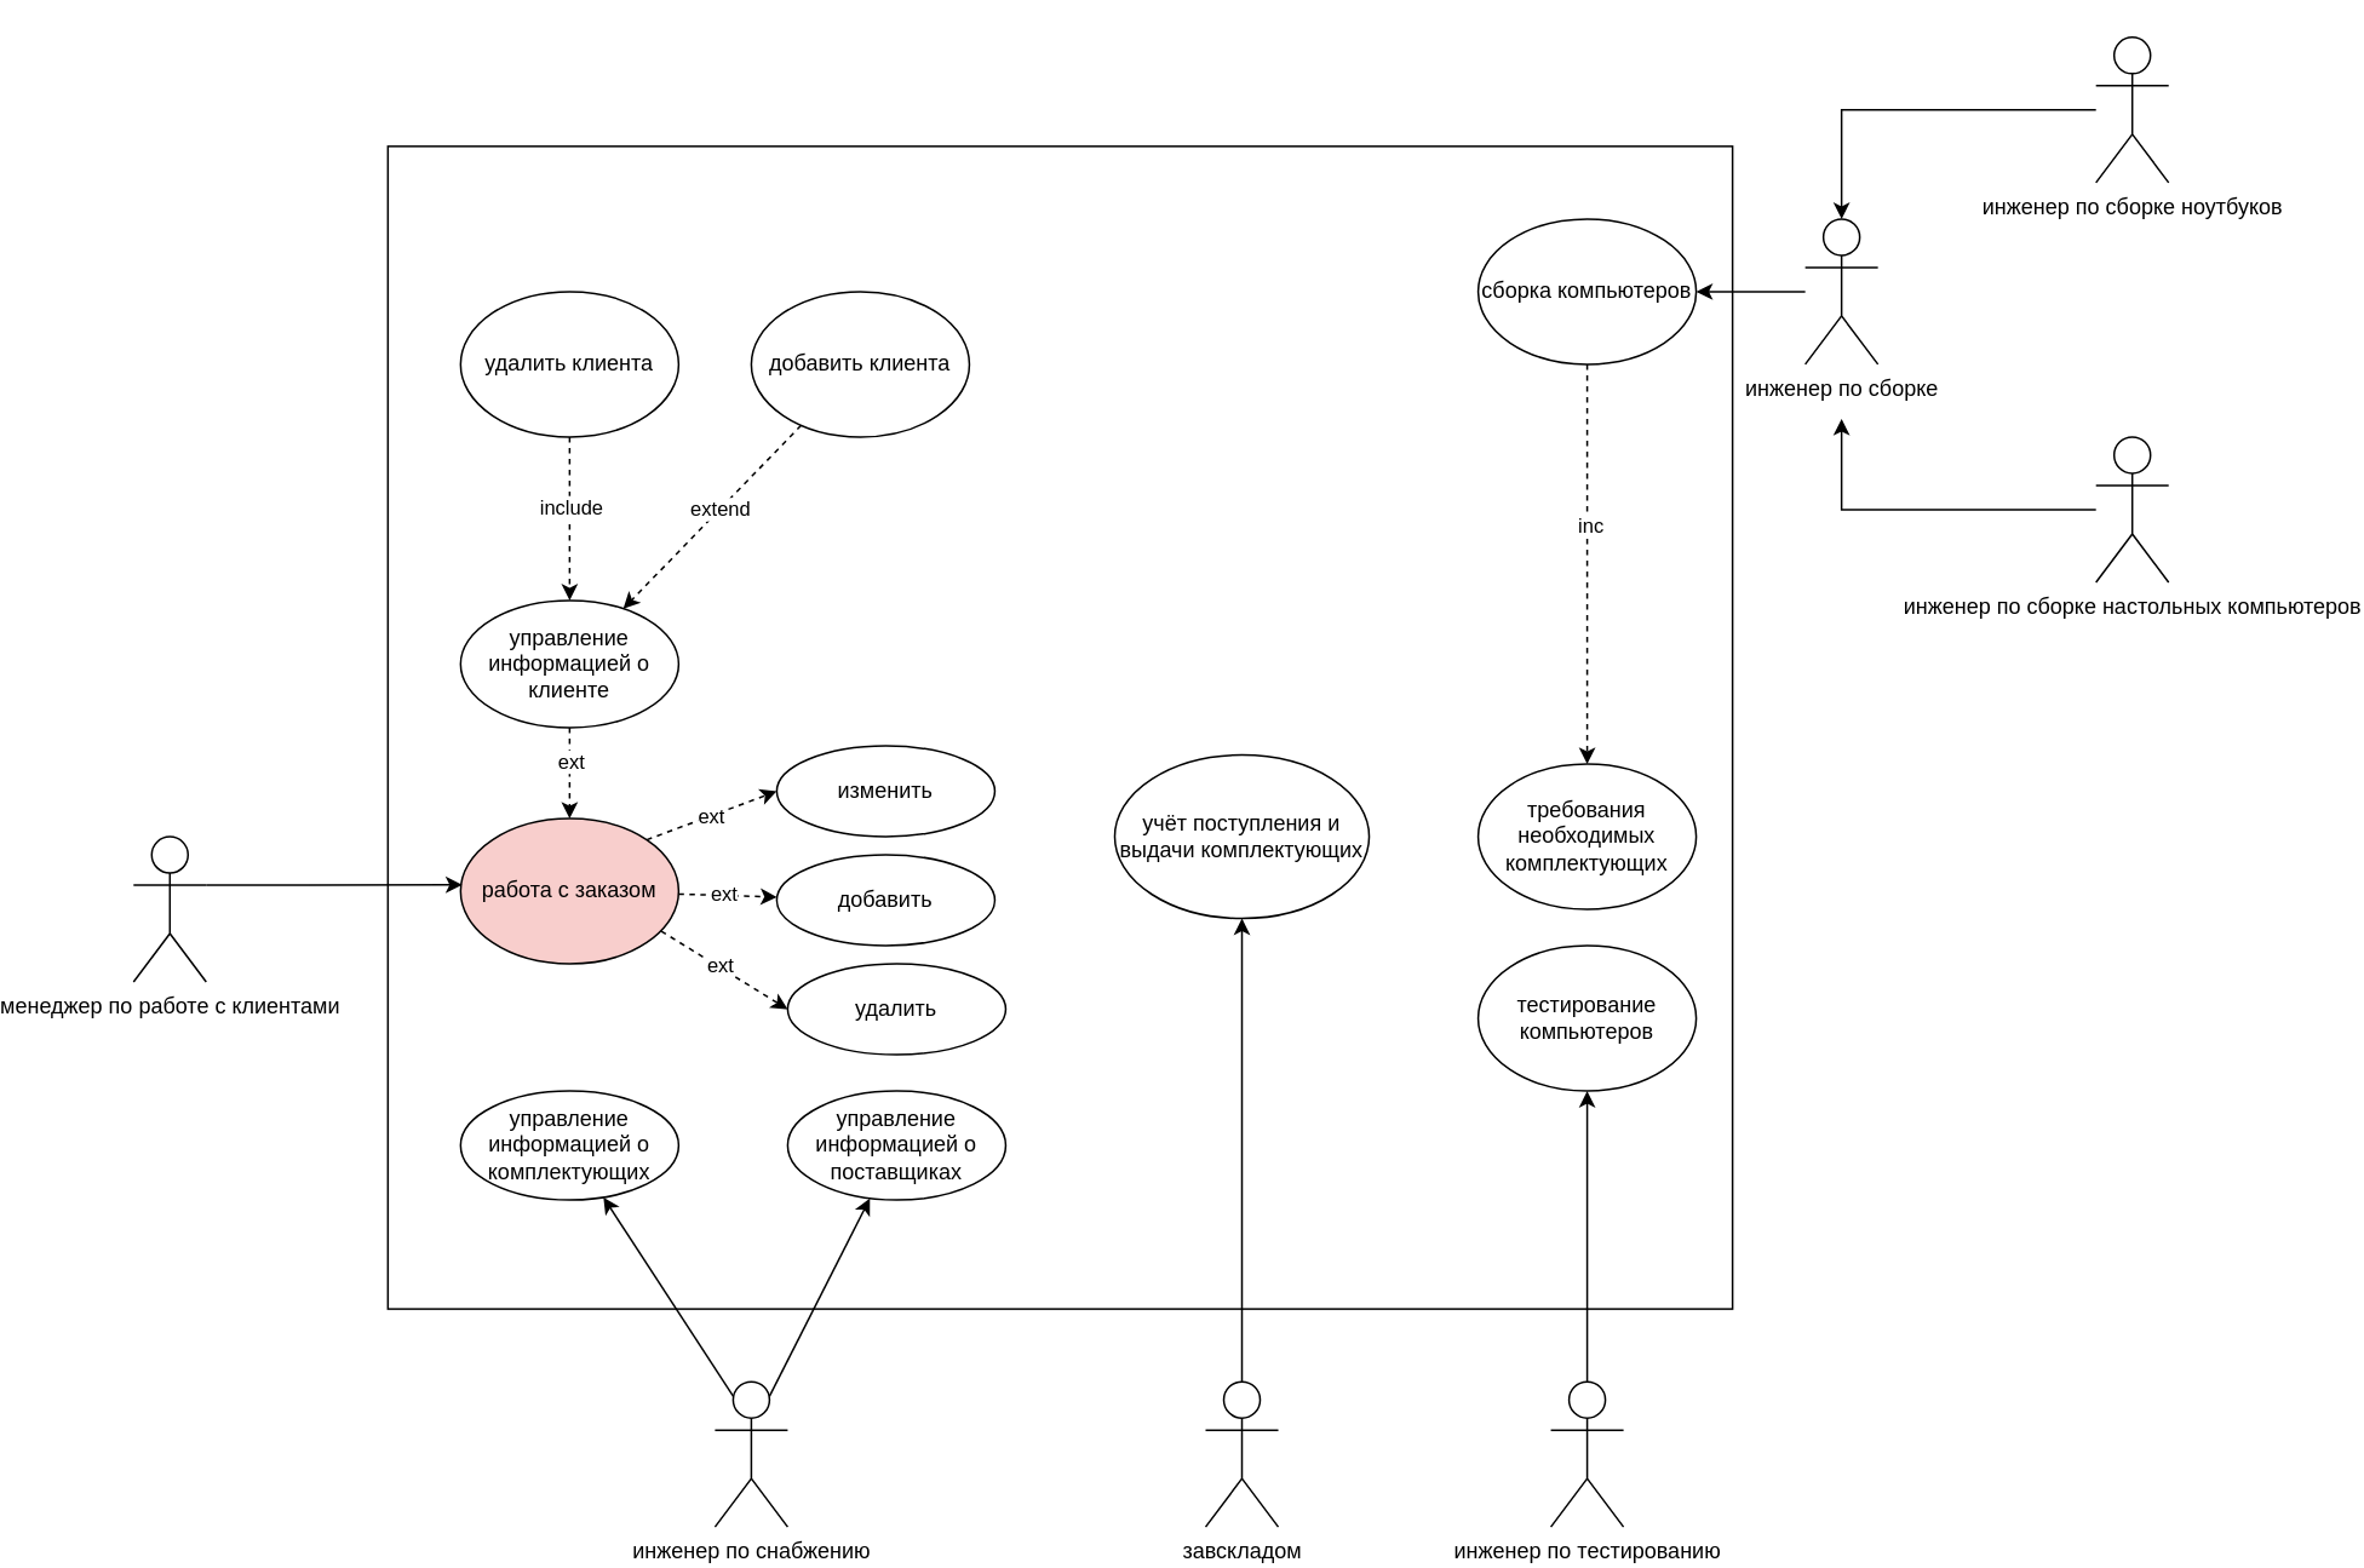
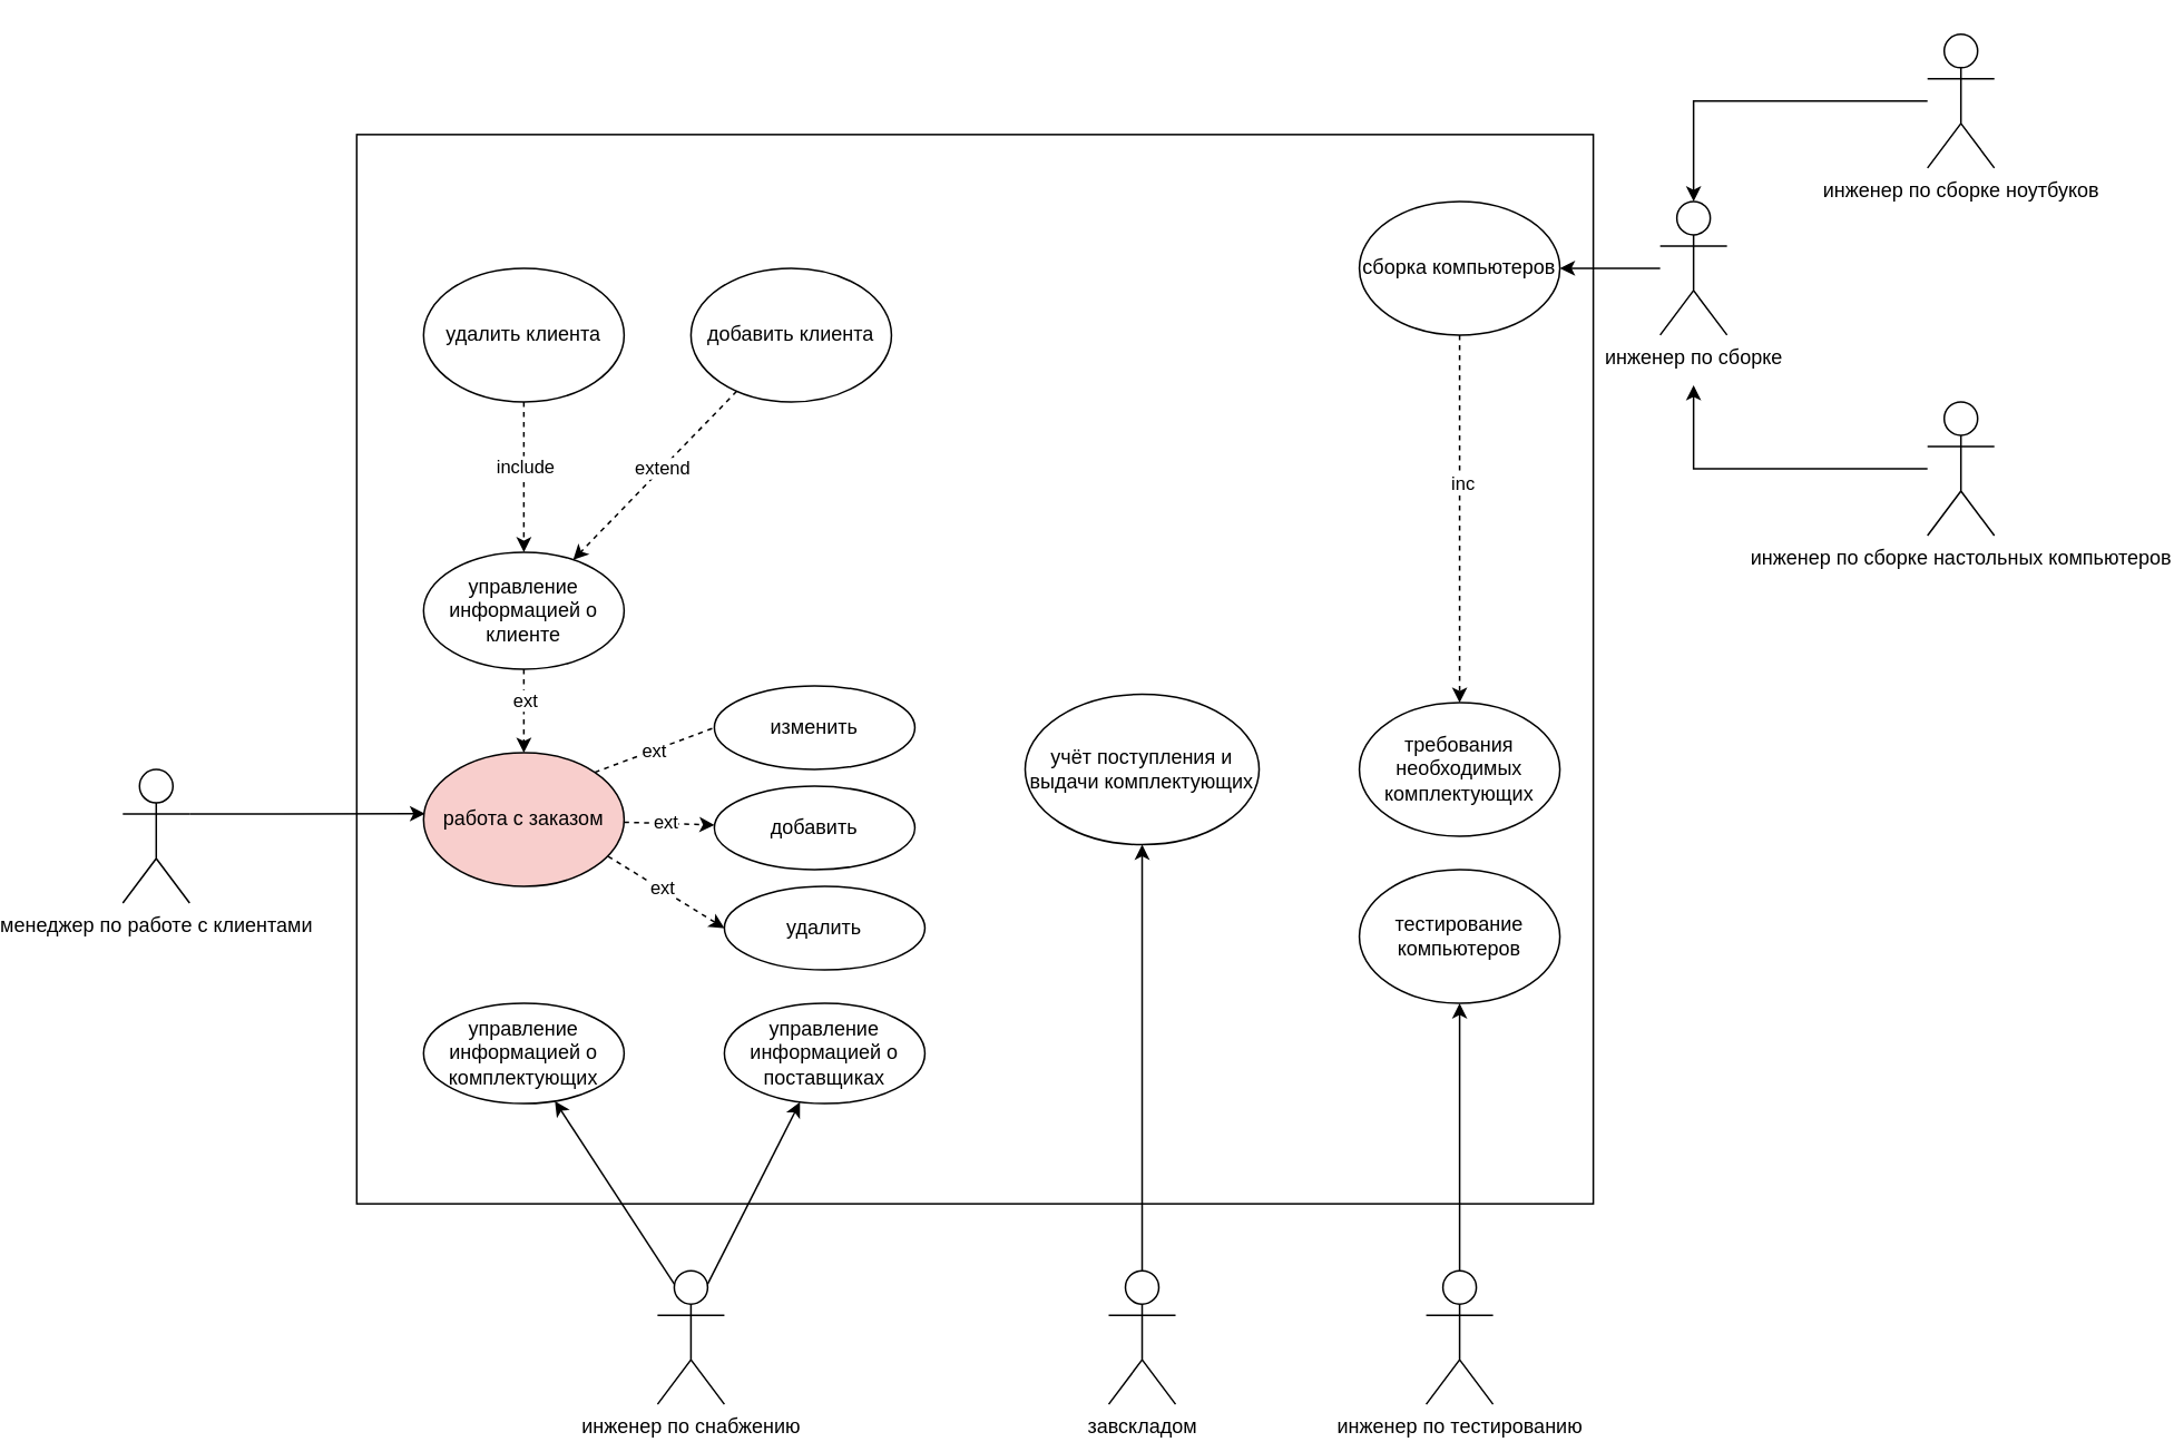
  <mxCell id="0" />
  <mxCell id="1" parent="0" />
  <mxCell id="2" value="" style="rounded=0;whiteSpace=wrap;html=1;" parent="1" vertex="1"><mxGeometry x="160" y="80" width="740" height="640" as="geometry" /></mxCell>
  <mxCell id="3" value="менеджер по работе с клиентами" style="shape=umlActor;verticalLabelPosition=bottom;verticalAlign=top;html=1;outlineConnect=0;" parent="1" vertex="1"><mxGeometry y="460" width="40" height="80" as="geometry" x="20" /></mxCell>
  <mxCell id="4" style="rounded=0;orthogonalLoop=1;jettySize=auto;html=1;dashed=1;" edge="1" parent="1" source="8" target="29"><mxGeometry relative="1" as="geometry" /></mxCell>
  <mxCell id="5" value="ext" style="edgeLabel;html=1;align=center;verticalAlign=middle;resizable=0;points=[];fontFamily=Helvetica;" vertex="1" connectable="0" parent="4"><mxGeometry x="-0.424" y="-1" relative="1" as="geometry"><mxPoint x="9" y="-2" as="offset" /></mxGeometry></mxCell>
- <mxCell id="6" style="edgeStyle=none;rounded=0;orthogonalLoop=1;jettySize=auto;html=1;exitX=1;exitY=0;exitDx=0;exitDy=0;entryX=0;entryY=0.5;entryDx=0;entryDy=0;dashed=1;" edge="1" parent="1" source="8" target="28"><mxGeometry relative="1" as="geometry" /></mxCell>
+ <mxCell id="6" style="edgeStyle=none;rounded=0;orthogonalLoop=1;jettySize=auto;html=1;exitX=1;exitY=0;exitDx=0;exitDy=0;entryX=0;entryY=0.5;entryDx=0;entryDy=0;dashed=1;endArrow=none;" edge="1" parent="1" source="8" target="28"><mxGeometry relative="1" as="geometry" /></mxCell>
  <mxCell id="7" value="ext" style="edgeLabel;html=1;align=center;verticalAlign=middle;resizable=0;points=[];fontFamily=Helvetica;" vertex="1" connectable="0" parent="6"><mxGeometry x="-0.299" y="-1" relative="1" as="geometry"><mxPoint x="9" y="-5" as="offset" /></mxGeometry></mxCell>
  <mxCell id="8" value="работа с заказом" style="ellipse;whiteSpace=wrap;html=1;fillColor=#f8cecc;" parent="1" vertex="1"><mxGeometry x="200" y="450" width="120" height="80" as="geometry" /></mxCell>
  <mxCell id="9" value="инженер по снабжению" style="shape=umlActor;verticalLabelPosition=bottom;verticalAlign=top;html=1;outlineConnect=0;" parent="1" vertex="1"><mxGeometry x="340" y="760" width="40" height="80" as="geometry" /></mxCell>
  <mxCell id="10" value="управление информацией о поставщиках" style="ellipse;whiteSpace=wrap;html=1;" parent="1" vertex="1"><mxGeometry x="380" y="600" width="120" height="60" as="geometry" /></mxCell>
  <mxCell id="11" value="управление информацией о комплектующих" style="ellipse;whiteSpace=wrap;html=1;" parent="1" vertex="1"><mxGeometry x="200" y="600" width="120" height="60" as="geometry" /></mxCell>
  <mxCell id="12" value="" style="endArrow=classic;html=1;rounded=0;entryX=0.007;entryY=0.456;entryDx=0;entryDy=0;entryPerimeter=0;exitX=1;exitY=0.333;exitDx=0;exitDy=0;exitPerimeter=0;" parent="1" target="8" edge="1" source="3"><mxGeometry width="50" height="50" relative="1" as="geometry"><mxPoint x="80" y="480" as="sourcePoint" /><mxPoint x="140" y="180" as="targetPoint" /></mxGeometry></mxCell>
  <mxCell id="13" value="завскладом" style="shape=umlActor;verticalLabelPosition=bottom;verticalAlign=top;html=1;outlineConnect=0;" parent="1" vertex="1"><mxGeometry x="610" y="760" width="40" height="80" as="geometry" /></mxCell>
  <mxCell id="14" value="учёт поступления и выдачи комплектующих" style="ellipse;whiteSpace=wrap;html=1;" parent="1" vertex="1"><mxGeometry x="560" y="415" width="140" height="90" as="geometry" /></mxCell>
  <mxCell id="15" value="" style="endArrow=classic;html=1;rounded=0;exitX=0.5;exitY=0;exitDx=0;exitDy=0;exitPerimeter=0;" parent="1" target="14" edge="1" source="13"><mxGeometry width="50" height="50" relative="1" as="geometry"><mxPoint x="610" y="750" as="sourcePoint" /><mxPoint x="280" y="470" as="targetPoint" /></mxGeometry></mxCell>
  <mxCell id="16" value="инженер по сборке" style="shape=umlActor;verticalLabelPosition=bottom;verticalAlign=top;html=1;outlineConnect=0;" parent="1" vertex="1"><mxGeometry x="940" y="120" width="40" height="80" as="geometry" /></mxCell>
  <mxCell id="17" value="" style="endArrow=classic;html=1;rounded=0;entryX=1;entryY=0.5;entryDx=0;entryDy=0;" parent="1" source="16" target="20" edge="1"><mxGeometry width="50" height="50" relative="1" as="geometry"><mxPoint x="870" y="220" as="sourcePoint" /><mxPoint x="840" y="160" as="targetPoint" /></mxGeometry></mxCell>
  <mxCell id="18" style="edgeStyle=orthogonalEdgeStyle;rounded=0;orthogonalLoop=1;jettySize=auto;html=1;exitX=0.5;exitY=1;exitDx=0;exitDy=0;dashed=1;" parent="1" source="20" target="33" edge="1"><mxGeometry relative="1" as="geometry" /></mxCell>
  <mxCell id="19" value="inc" style="edgeLabel;html=1;align=center;verticalAlign=middle;resizable=0;points=[];fontFamily=Helvetica;" vertex="1" connectable="0" parent="18"><mxGeometry x="-0.2" y="1" relative="1" as="geometry"><mxPoint as="offset" /></mxGeometry></mxCell>
  <mxCell id="20" value="сборка компьютеров" style="ellipse;whiteSpace=wrap;html=1;" parent="1" vertex="1"><mxGeometry x="760" y="120" width="120" height="80" as="geometry" /></mxCell>
  <mxCell id="21" style="edgeStyle=orthogonalEdgeStyle;rounded=0;orthogonalLoop=1;jettySize=auto;html=1;entryX=0.5;entryY=0;entryDx=0;entryDy=0;entryPerimeter=0;" parent="1" source="22" target="16" edge="1"><mxGeometry relative="1" as="geometry" /></mxCell>
  <mxCell id="22" value="инженер по сборке ноутбуков" style="shape=umlActor;verticalLabelPosition=bottom;verticalAlign=top;html=1;outlineConnect=0;" parent="1" vertex="1"><mxGeometry x="1100" y="20" width="40" height="80" as="geometry" /></mxCell>
  <mxCell id="23" style="edgeStyle=orthogonalEdgeStyle;rounded=0;orthogonalLoop=1;jettySize=auto;html=1;" parent="1" source="24" edge="1"><mxGeometry relative="1" as="geometry"><mxPoint x="960" y="230" as="targetPoint" /><Array as="points"><mxPoint x="960" y="280" /></Array></mxGeometry></mxCell>
  <mxCell id="24" value="инженер по сборке настольных компьютеров" style="shape=umlActor;verticalLabelPosition=bottom;verticalAlign=top;html=1;outlineConnect=0;" parent="1" vertex="1"><mxGeometry x="1100" y="240" width="40" height="80" as="geometry" /></mxCell>
  <mxCell id="25" style="edgeStyle=orthogonalEdgeStyle;rounded=0;orthogonalLoop=1;jettySize=auto;html=1;exitX=0.5;exitY=0;exitDx=0;exitDy=0;exitPerimeter=0;entryX=0.5;entryY=1;entryDx=0;entryDy=0;" parent="1" source="26" target="27" edge="1"><mxGeometry relative="1" as="geometry" /></mxCell>
  <mxCell id="26" value="инженер по тестированию" style="shape=umlActor;verticalLabelPosition=bottom;verticalAlign=top;html=1;outlineConnect=0;" parent="1" vertex="1"><mxGeometry x="800" y="760" width="40" height="80" as="geometry" /></mxCell>
  <mxCell id="27" value="тестирование компьютеров" style="ellipse;whiteSpace=wrap;html=1;" parent="1" vertex="1"><mxGeometry x="760" y="520" width="120" height="80" as="geometry" /></mxCell>
  <mxCell id="28" value="изменить" style="ellipse;whiteSpace=wrap;html=1;" parent="1" vertex="1"><mxGeometry x="374" y="410" width="120" height="50" as="geometry" /></mxCell>
  <mxCell id="29" value="добавить" style="ellipse;whiteSpace=wrap;html=1;" parent="1" vertex="1"><mxGeometry x="374" y="470" width="120" height="50" as="geometry" /></mxCell>
  <mxCell id="30" value="удалить" style="ellipse;whiteSpace=wrap;html=1;" parent="1" vertex="1"><mxGeometry x="380" y="530" width="120" height="50" as="geometry" /></mxCell>
  <mxCell id="31" value="" style="endArrow=classic;html=1;rounded=0;exitX=0.92;exitY=0.775;exitDx=0;exitDy=0;exitPerimeter=0;entryX=0;entryY=0.5;entryDx=0;entryDy=0;dashed=1;" parent="1" source="8" target="30" edge="1"><mxGeometry width="50" height="50" relative="1" as="geometry"><mxPoint x="380" y="200" as="sourcePoint" /><mxPoint x="430" y="150" as="targetPoint" /></mxGeometry></mxCell>
  <mxCell id="32" value="ext" style="edgeLabel;html=1;align=center;verticalAlign=middle;resizable=0;points=[];fontFamily=Helvetica;" vertex="1" connectable="0" parent="31"><mxGeometry x="-0.077" y="1" relative="1" as="geometry"><mxPoint x="-1" y="-1" as="offset" /></mxGeometry></mxCell>
  <mxCell id="33" value="требования необходимых комплектующих" style="ellipse;whiteSpace=wrap;html=1;" parent="1" vertex="1"><mxGeometry x="760" y="420" width="120" height="80" as="geometry" /></mxCell>
  <mxCell id="34" value="" style="endArrow=classic;html=1;rounded=0;exitX=0.25;exitY=0.1;exitDx=0;exitDy=0;exitPerimeter=0;" edge="1" parent="1" source="9" target="11"><mxGeometry width="50" height="50" relative="1" as="geometry"><mxPoint x="110" y="410" as="sourcePoint" /><mxPoint x="180" y="390" as="targetPoint" /></mxGeometry></mxCell>
  <mxCell id="35" value="" style="endArrow=classic;html=1;rounded=0;exitX=0.75;exitY=0.1;exitDx=0;exitDy=0;exitPerimeter=0;" edge="1" parent="1" source="9" target="10"><mxGeometry width="50" height="50" relative="1" as="geometry"><mxPoint x="390" y="740" as="sourcePoint" /><mxPoint x="440" y="690" as="targetPoint" /></mxGeometry></mxCell>
  <mxCell id="36" value="" style="edgeStyle=none;rounded=0;orthogonalLoop=1;jettySize=auto;html=1;dashed=1;" edge="1" parent="1" source="38" target="8"><mxGeometry relative="1" as="geometry" /></mxCell>
  <mxCell id="37" value="ext" style="edgeLabel;html=1;align=center;verticalAlign=middle;resizable=0;points=[];fontFamily=Helvetica;" vertex="1" connectable="0" parent="36"><mxGeometry x="-0.24" relative="1" as="geometry"><mxPoint y="-1" as="offset" /></mxGeometry></mxCell>
  <mxCell id="38" value="управление информацией о клиенте" style="ellipse;whiteSpace=wrap;html=1;" vertex="1" parent="1"><mxGeometry x="200" y="330" width="120" height="70" as="geometry" /></mxCell>
  <mxCell id="39" value="" style="edgeStyle=none;rounded=0;orthogonalLoop=1;jettySize=auto;html=1;dashed=1;" edge="1" parent="1" source="41" target="38"><mxGeometry relative="1" as="geometry" /></mxCell>
  <mxCell id="40" value="extend" style="edgeLabel;html=1;align=center;verticalAlign=middle;resizable=0;points=[];fontFamily=Helvetica;" vertex="1" connectable="0" parent="39"><mxGeometry x="-0.093" relative="1" as="geometry"><mxPoint as="offset" /></mxGeometry></mxCell>
  <mxCell id="41" value="добавить клиента" style="ellipse;whiteSpace=wrap;html=1;" vertex="1" parent="1"><mxGeometry x="360" y="160" width="120" height="80" as="geometry" /></mxCell>
  <mxCell id="42" value="" style="edgeStyle=none;rounded=0;orthogonalLoop=1;jettySize=auto;html=1;dashed=1;" edge="1" parent="1" source="44" target="38"><mxGeometry relative="1" as="geometry" /></mxCell>
  <mxCell id="43" value="include" style="edgeLabel;html=1;align=center;verticalAlign=middle;resizable=0;points=[];fontFamily=Helvetica;" vertex="1" connectable="0" parent="42"><mxGeometry x="-0.146" relative="1" as="geometry"><mxPoint as="offset" /></mxGeometry></mxCell>
  <mxCell id="44" value="удалить клиента" style="ellipse;whiteSpace=wrap;html=1;" vertex="1" parent="1"><mxGeometry x="200" y="160" width="120" height="80" as="geometry" /></mxCell>
